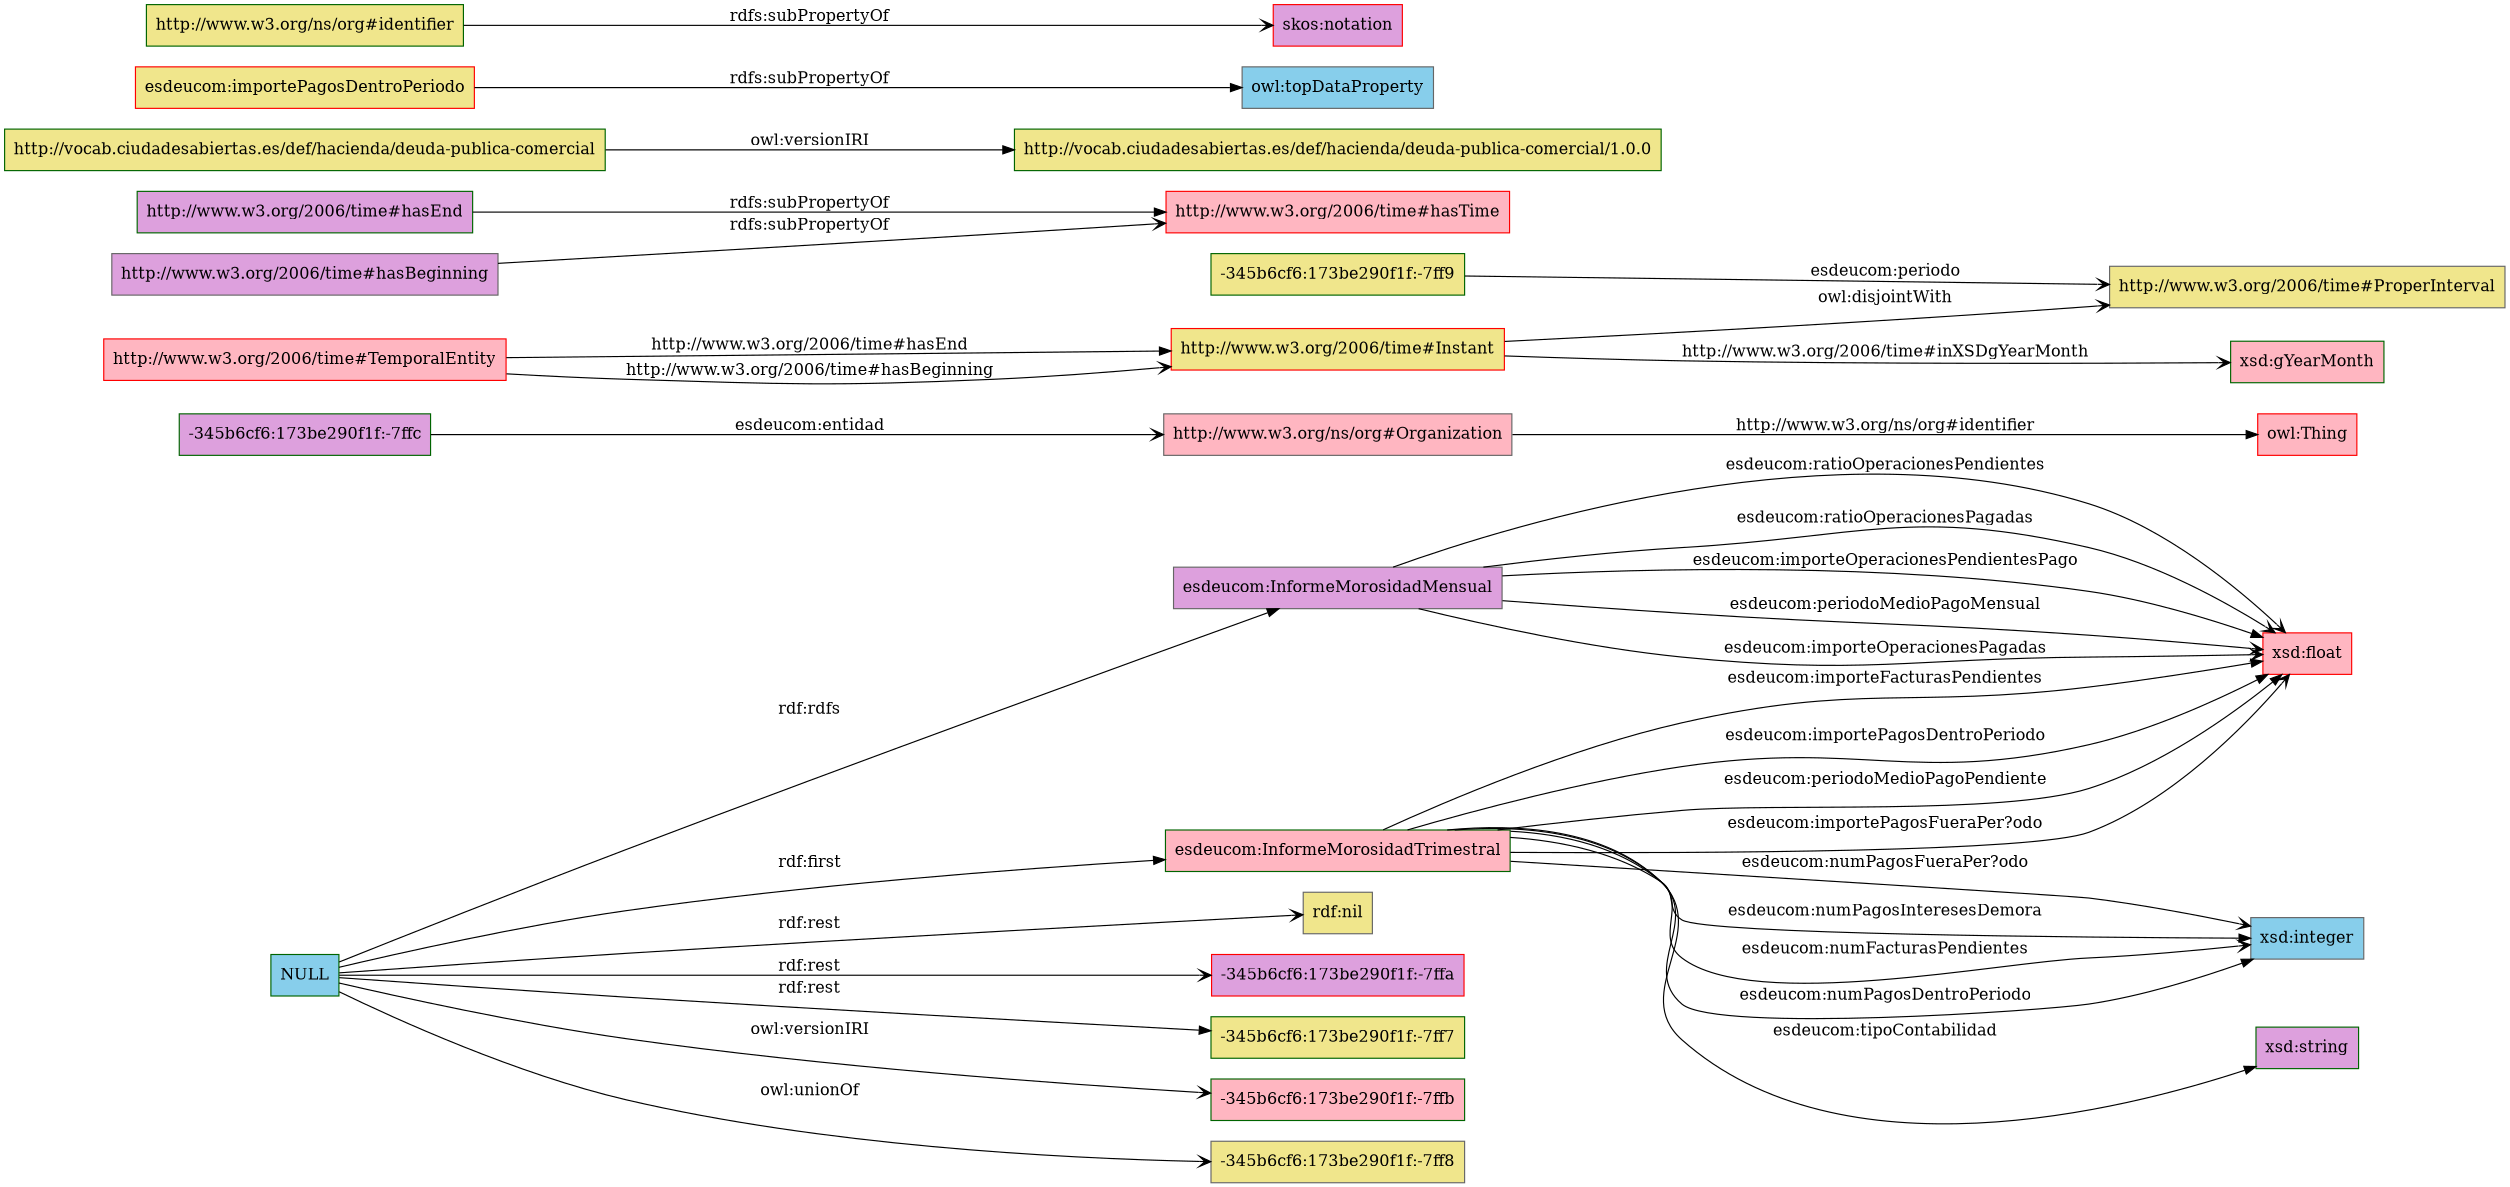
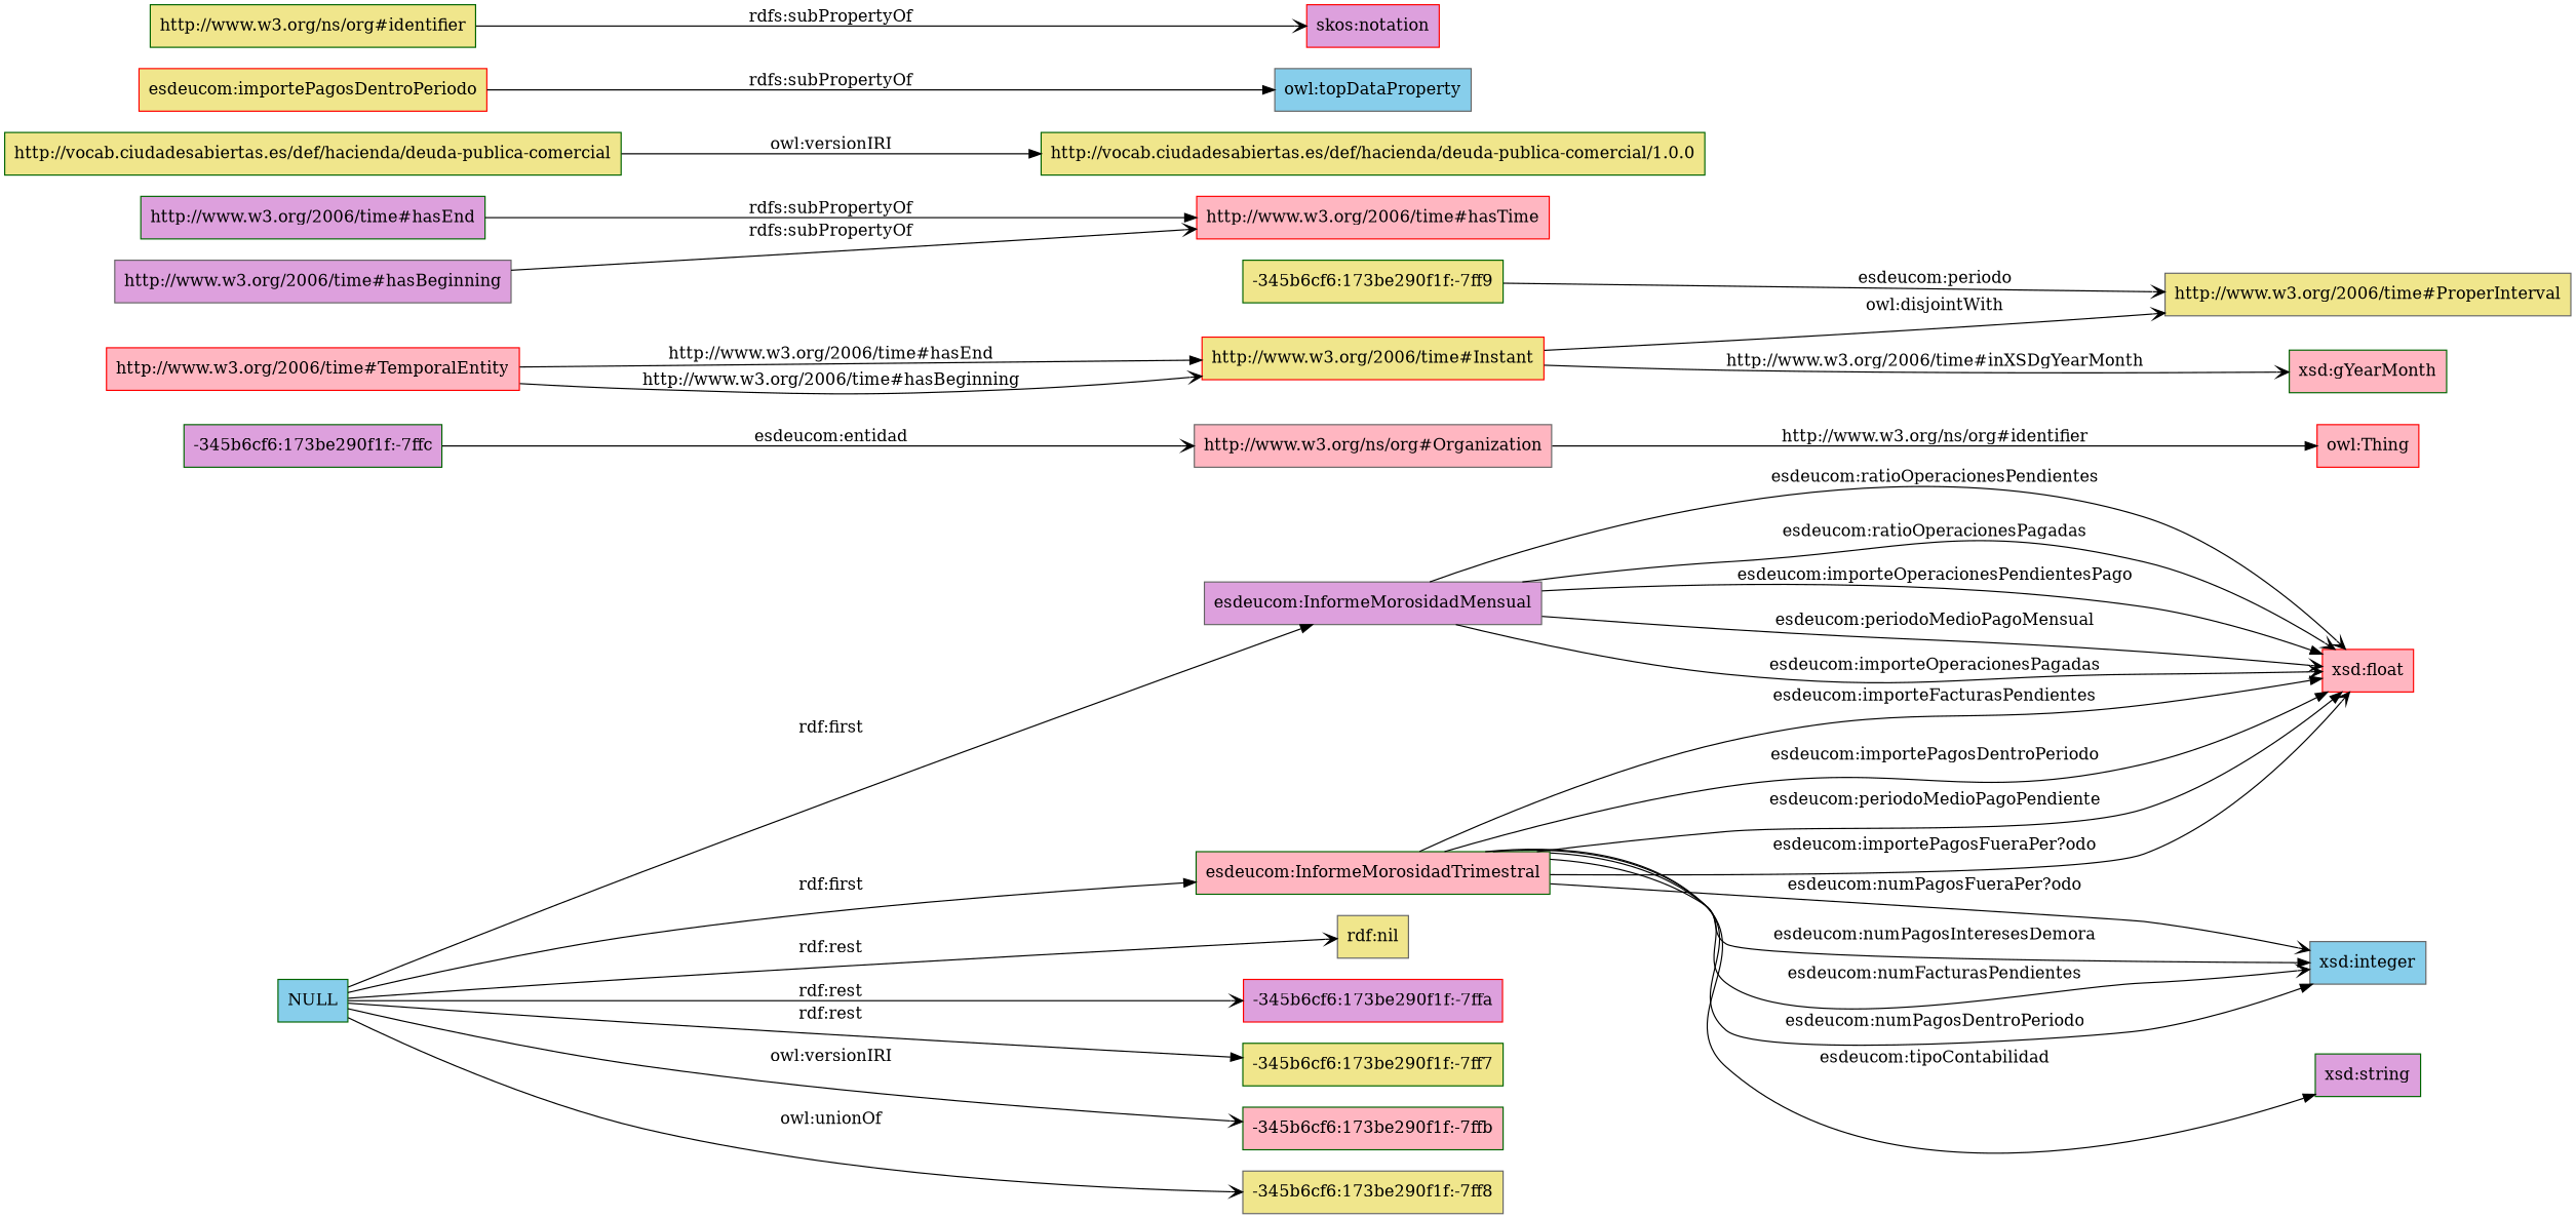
  digraph {
    rankdir=LR
    node [color=darkgreen fillcolor=khaki shape=rectangle style=filled]
    edge [arrowhead=vee]
    "esdeucom:InformeMorosidadMensual" [color=gray40 fillcolor=plum]
    "xsd:float" [color=red fillcolor=lightpink]
    "esdeucom:InformeMorosidadTrimestral" [fillcolor=lightpink]
    "xsd:integer" [color=gray40 fillcolor=skyblue]
    "xsd:string" [fillcolor=plum]
    "-345b6cf6:173be290f1f:-7ffc" [fillcolor=plum]
    "http://www.w3.org/ns/org#Organization" [color=gray40 fillcolor=lightpink]
    "owl:Thing" [color=red fillcolor=lightpink]
    "http://www.w3.org/2006/time#ProperInterval" [color=gray40]
    "-345b6cf6:173be290f1f:-7ff9"
    "http://www.w3.org/2006/time#TemporalEntity" [color=red fillcolor=lightpink]
    "http://www.w3.org/2006/time#Instant" [color=red]
    "xsd:gYearMonth" [fillcolor=lightpink]
    "http://www.w3.org/2006/time#hasEnd" [fillcolor=plum]
    "http://www.w3.org/2006/time#hasTime" [color=red fillcolor=lightpink]
    "http://vocab.ciudadesabiertas.es/def/hacienda/deuda-publica-comercial"
    "http://vocab.ciudadesabiertas.es/def/hacienda/deuda-publica-comercial/1.0.0"
    "esdeucom:importePagosDentroPeriodo" [color=red]
    "owl:topDataProperty" [color=gray40 fillcolor=skyblue]
    "http://www.w3.org/2006/time#hasBeginning" [color=gray40 fillcolor=plum]
    "skos:notation" [color=red fillcolor=plum]
    "http://www.w3.org/ns/org#identifier"
    NULL [fillcolor=skyblue]
    "rdf:nil" [color=gray40]
    "-345b6cf6:173be290f1f:-7ffa" [color=red fillcolor=plum]
    "-345b6cf6:173be290f1f:-7ff7"
    "-345b6cf6:173be290f1f:-7ffb" [fillcolor=lightpink]
    "-345b6cf6:173be290f1f:-7ff8" [color=gray40]
    "esdeucom:InformeMorosidadMensual" -> "xsd:float" [label="esdeucom:ratioOperacionesPendientes"]
    "esdeucom:InformeMorosidadMensual" -> "xsd:float" [label="esdeucom:ratioOperacionesPagadas"]
    "esdeucom:InformeMorosidadMensual" -> "xsd:float" [arrowhead=normal label="esdeucom:importeOperacionesPendientesPago"]
    "esdeucom:InformeMorosidadMensual" -> "xsd:float" [label="esdeucom:periodoMedioPagoMensual"]
    "esdeucom:InformeMorosidadMensual" -> "xsd:float" [label="esdeucom:importeOperacionesPagadas"]
    "esdeucom:InformeMorosidadTrimestral" -> "xsd:float" [arrowhead=normal label="esdeucom:importeFacturasPendientes"]
    "esdeucom:InformeMorosidadTrimestral" -> "xsd:float" [arrowhead=normal label="esdeucom:importePagosDentroPeriodo"]
    "esdeucom:InformeMorosidadTrimestral" -> "xsd:float" [arrowhead=normal label="esdeucom:periodoMedioPagoPendiente"]
    "esdeucom:InformeMorosidadTrimestral" -> "xsd:float" [label="esdeucom:importePagosFueraPer?odo"]
    "esdeucom:InformeMorosidadTrimestral" -> "xsd:integer" [label="esdeucom:numPagosFueraPer?odo"]
    "esdeucom:InformeMorosidadTrimestral" -> "xsd:integer" [arrowhead=normal label="esdeucom:numPagosInteresesDemora"]
    "esdeucom:InformeMorosidadTrimestral" -> "xsd:integer" [label="esdeucom:numFacturasPendientes"]
    "esdeucom:InformeMorosidadTrimestral" -> "xsd:integer" [arrowhead=normal label="esdeucom:numPagosDentroPeriodo"]
    "esdeucom:InformeMorosidadTrimestral" -> "xsd:string" [arrowhead=normal label="esdeucom:tipoContabilidad"]
    "-345b6cf6:173be290f1f:-7ffc" -> "http://www.w3.org/ns/org#Organization" [label="esdeucom:entidad"]
    "http://www.w3.org/ns/org#Organization" -> "owl:Thing" [arrowhead=normal label="http://www.w3.org/ns/org#identifier"]
    "-345b6cf6:173be290f1f:-7ff9" -> "http://www.w3.org/2006/time#ProperInterval" [label="esdeucom:periodo"]
    "http://www.w3.org/2006/time#TemporalEntity" -> "http://www.w3.org/2006/time#Instant" [arrowhead=normal label="http://www.w3.org/2006/time#hasEnd"]
    "http://www.w3.org/2006/time#TemporalEntity" -> "http://www.w3.org/2006/time#Instant" [label="http://www.w3.org/2006/time#hasBeginning"]
    "http://www.w3.org/2006/time#Instant" -> "http://www.w3.org/2006/time#ProperInterval" [label="owl:disjointWith"]
    "http://www.w3.org/2006/time#Instant" -> "xsd:gYearMonth" [label="http://www.w3.org/2006/time#inXSDgYearMonth"]
    "http://www.w3.org/2006/time#hasEnd" -> "http://www.w3.org/2006/time#hasTime" [arrowhead=normal label="rdfs:subPropertyOf"]
    "http://vocab.ciudadesabiertas.es/def/hacienda/deuda-publica-comercial" -> "http://vocab.ciudadesabiertas.es/def/hacienda/deuda-publica-comercial/1.0.0" [arrowhead=normal label="owl:versionIRI"]
    "esdeucom:importePagosDentroPeriodo" -> "owl:topDataProperty" [arrowhead=normal label="rdfs:subPropertyOf"]
    "http://www.w3.org/2006/time#hasBeginning" -> "http://www.w3.org/2006/time#hasTime" [label="rdfs:subPropertyOf"]
    "http://www.w3.org/ns/org#identifier" -> "skos:notation" [label="rdfs:subPropertyOf"]
-   NULL -> "esdeucom:InformeMorosidadMensual" [arrowhead=normal label="rdf:rdfs"]
+   NULL -> "esdeucom:InformeMorosidadMensual" [arrowhead=normal label="rdf:first"]
    NULL -> "esdeucom:InformeMorosidadTrimestral" [arrowhead=normal label="rdf:first"]
    NULL -> "rdf:nil" [label="rdf:rest"]
    NULL -> "-345b6cf6:173be290f1f:-7ffa" [label="rdf:rest"]
    NULL -> "-345b6cf6:173be290f1f:-7ff7" [arrowhead=normal label="rdf:rest"]
    NULL -> "-345b6cf6:173be290f1f:-7ffb" [label="owl:versionIRI"]
    NULL -> "-345b6cf6:173be290f1f:-7ff8" [label="owl:unionOf"]
  }
